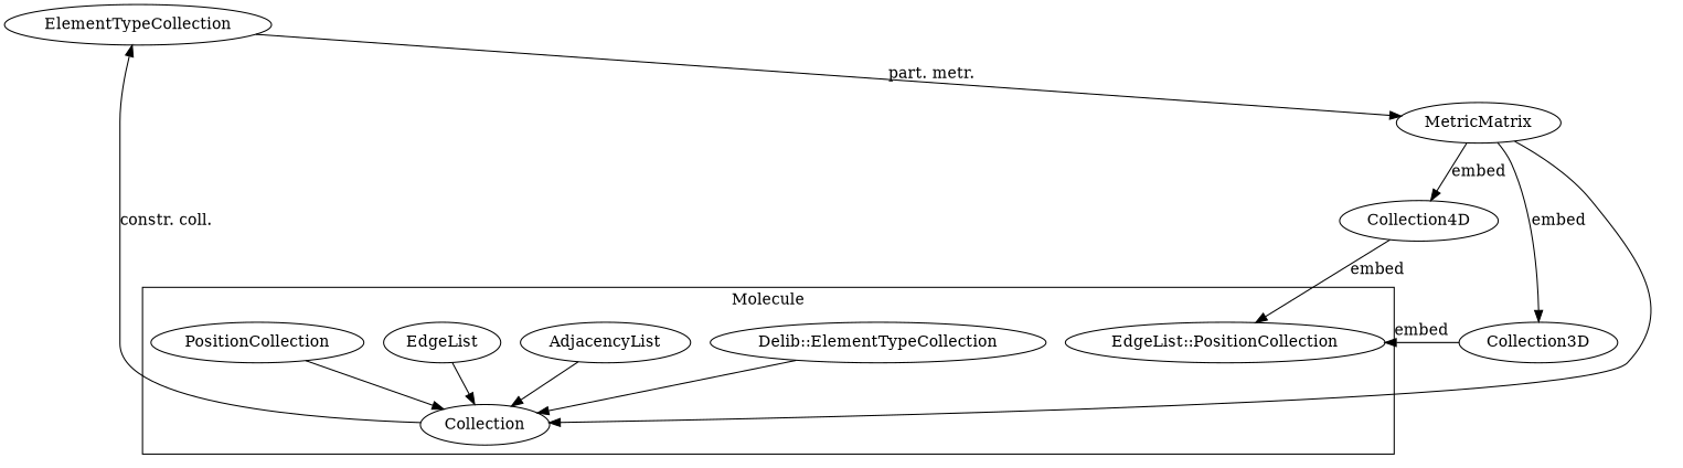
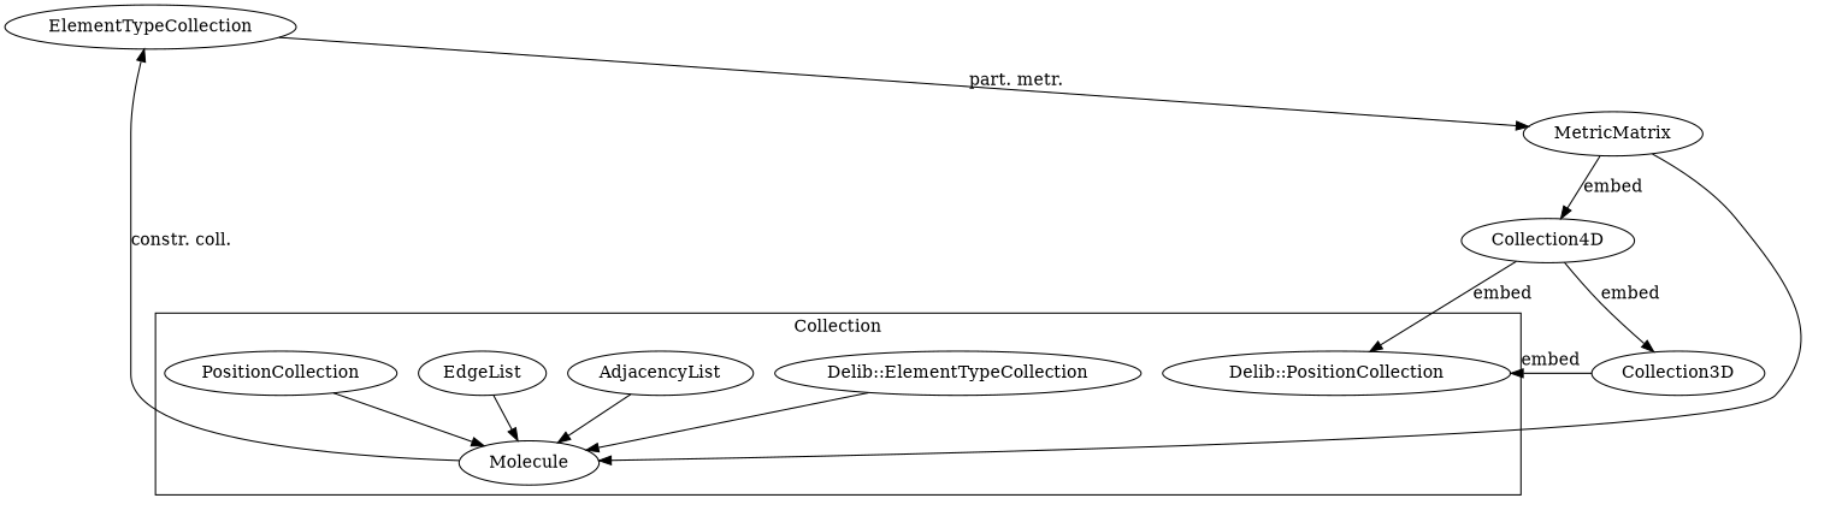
  digraph {
-   "Delib::PositionCollection" [label="EdgeList::PositionCollection"]
-   Molecule [label=Collection]
+   "Delib::PositionCollection"
+   Molecule
    "Delib::ElementTypeCollection"
    AdjacencyList
    EdgeList
    n6 [label=PositionCollection]
    n7 [label=ElementTypeCollection]
    MetricMatrix
    Collection4D
    Collection3D
    subgraph cluster_1 {
-     label=Molecule
+     label=Collection
      "Delib::PositionCollection"
      Molecule
      "Delib::ElementTypeCollection"
      AdjacencyList
      EdgeList
      n6
    }
    Molecule -> n7 [label="constr. coll."]
    "Delib::ElementTypeCollection" -> Molecule
    AdjacencyList -> Molecule
    EdgeList -> Molecule
    n6 -> Molecule
    n7 -> MetricMatrix [label="part. metr."]
    MetricMatrix -> Molecule
    MetricMatrix -> Collection4D [label=embed]
-   MetricMatrix -> Collection3D [label=embed]
+   Collection4D -> Collection3D [label=embed]
    Collection4D -> "Delib::PositionCollection" [label=embed]
    Collection3D -> "Delib::PositionCollection" [label=embed]
  }
